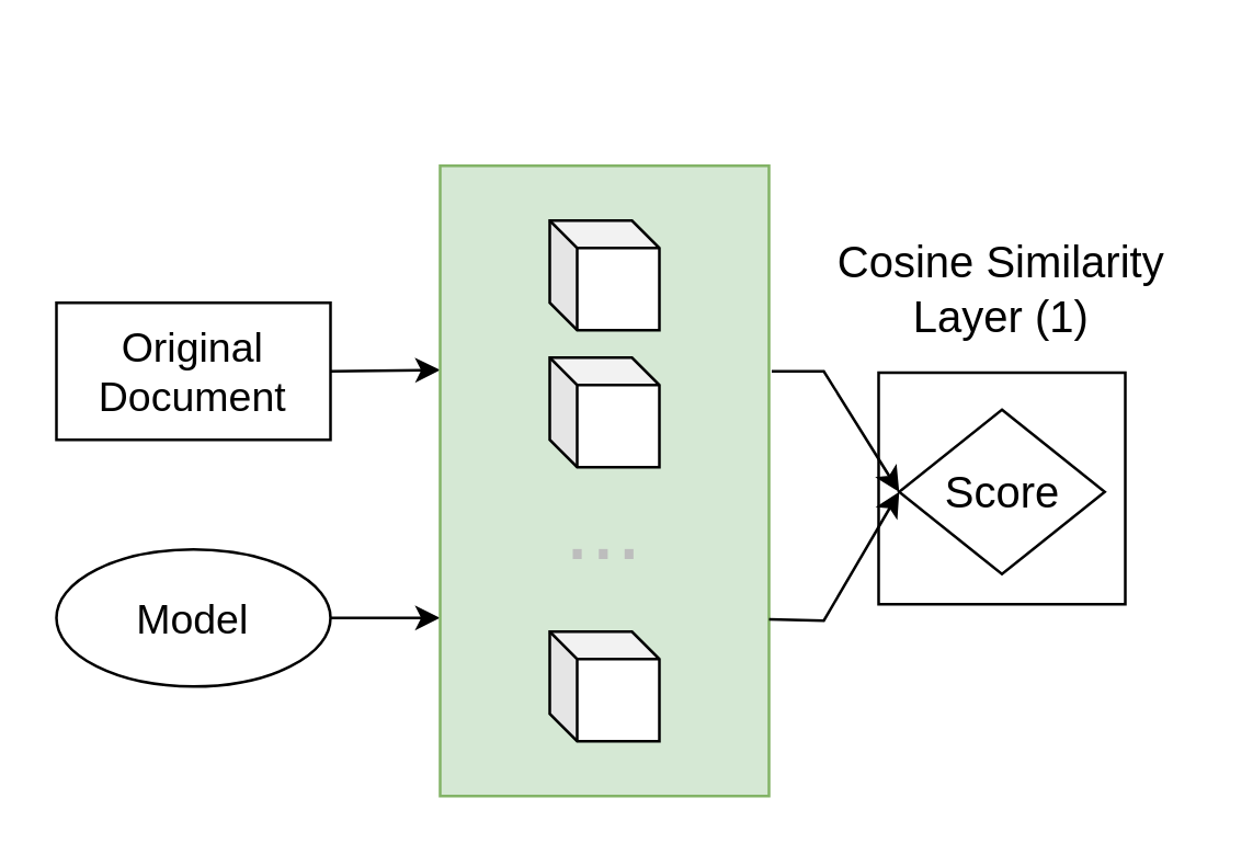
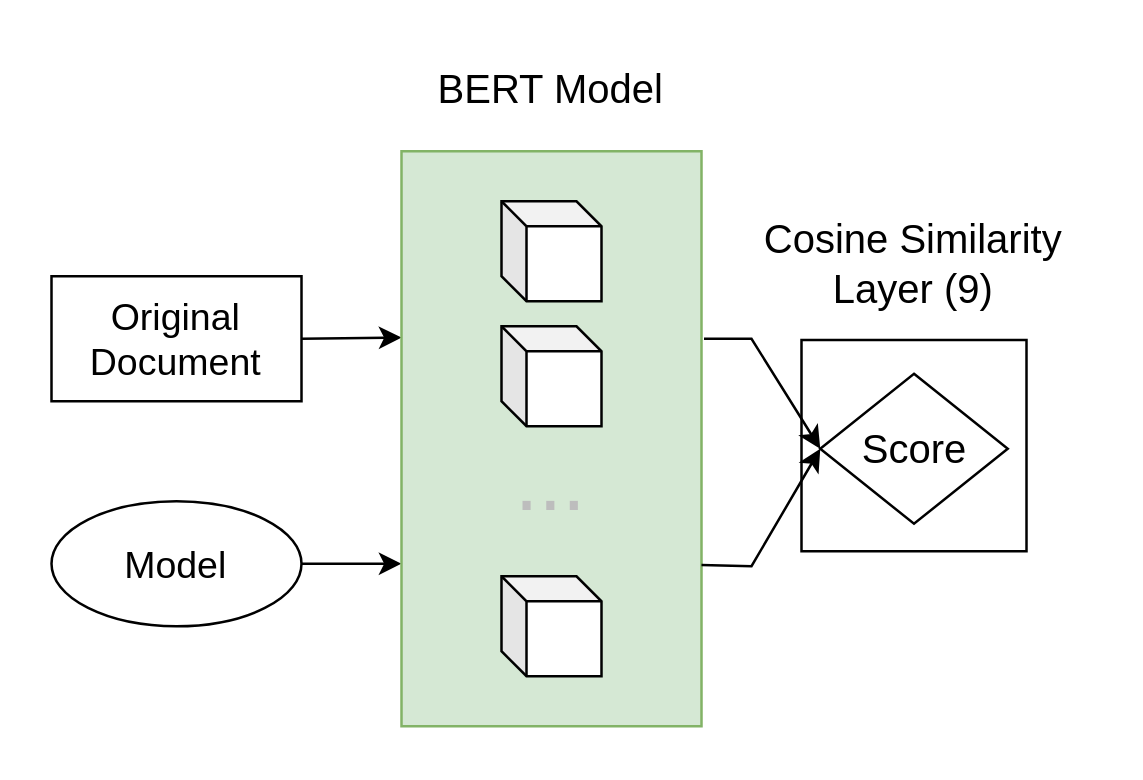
  <mxCell id="0" />
  <mxCell id="1" parent="0" />
  <mxCell id="2" value="" style="rounded=0;whiteSpace=wrap;html=1;" parent="1" vertex="1"><mxGeometry x="320" y="135.5" width="90" height="84.5" as="geometry" /></mxCell>
  <mxCell id="3" style="rounded=0;orthogonalLoop=1;jettySize=auto;html=1;endArrow=classic;endFill=1;exitX=1;exitY=0.5;exitDx=0;exitDy=0;" parent="1" source="4" edge="1"><mxGeometry relative="1" as="geometry"><mxPoint x="130.002" y="217.708" as="sourcePoint" /><mxPoint x="160" y="225" as="targetPoint" /></mxGeometry></mxCell>
  <mxCell id="4" value="&lt;font style=&quot;font-size: 15px;&quot;&gt;Model&lt;/font&gt;" style="ellipse;whiteSpace=wrap;html=1;" parent="1" vertex="1"><mxGeometry x="20" y="200" width="100" height="50" as="geometry" /></mxCell>
- <mxCell id="5" value="&lt;font style=&quot;font-size: 16px;&quot;&gt;Cosine Similarity Layer (1)&lt;/font&gt;" style="text;html=1;strokeColor=none;fillColor=none;align=center;verticalAlign=middle;whiteSpace=wrap;rounded=0;fontSize=14;" parent="1" vertex="1"><mxGeometry x="295" y="90" width="140" height="30" as="geometry" /></mxCell>
+ <mxCell id="5" value="&lt;font style=&quot;font-size: 16px;&quot;&gt;Cosine Similarity Layer (9)&lt;/font&gt;" style="text;html=1;strokeColor=none;fillColor=none;align=center;verticalAlign=middle;whiteSpace=wrap;rounded=0;fontSize=14;" parent="1" vertex="1"><mxGeometry x="295" y="90" width="140" height="30" as="geometry" /></mxCell>
  <mxCell id="6" value="&lt;font style=&quot;font-size: 16px;&quot;&gt;Score&lt;/font&gt;" style="rhombus;whiteSpace=wrap;html=1;" parent="1" vertex="1"><mxGeometry x="327.5" y="149" width="75" height="60" as="geometry" /></mxCell>
  <mxCell id="7" style="rounded=0;orthogonalLoop=1;jettySize=auto;html=1;exitX=1;exitY=0.5;exitDx=0;exitDy=0;entryX=0;entryY=0.25;entryDx=0;entryDy=0;" parent="1" source="8" edge="1"><mxGeometry relative="1" as="geometry"><mxPoint x="160" y="134.5" as="targetPoint" /></mxGeometry></mxCell>
  <mxCell id="8" value="&lt;font style=&quot;font-size: 15px;&quot;&gt;Original Document&lt;/font&gt;" style="whiteSpace=wrap;html=1;rounded=0;" parent="1" vertex="1"><mxGeometry x="20" y="110" width="100" height="50" as="geometry" /></mxCell>
  <mxCell id="9" style="rounded=0;orthogonalLoop=1;jettySize=auto;html=1;exitX=1;exitY=0.5;exitDx=0;exitDy=0;entryX=0;entryY=0.5;entryDx=0;entryDy=0;" edge="1" parent="1" target="6"><mxGeometry relative="1" as="geometry"><mxPoint x="281" y="135" as="sourcePoint" /><mxPoint x="321" y="134.5" as="targetPoint" /><Array as="points"><mxPoint x="300" y="135" /></Array></mxGeometry></mxCell>
  <mxCell id="10" value="" style="rounded=0;whiteSpace=wrap;html=1;fillColor=#d5e8d4;strokeColor=#82b366;" parent="1" vertex="1"><mxGeometry x="160" y="60" width="120" height="230" as="geometry" /></mxCell>
  <mxCell id="11" value="" style="shape=cube;whiteSpace=wrap;html=1;boundedLbl=1;backgroundOutline=1;darkOpacity=0.05;darkOpacity2=0.1;size=10;" parent="1" vertex="1"><mxGeometry x="200" y="80" width="40" height="40" as="geometry" /></mxCell>
  <mxCell id="12" value="" style="shape=cube;whiteSpace=wrap;html=1;boundedLbl=1;backgroundOutline=1;darkOpacity=0.05;darkOpacity2=0.1;size=10;" parent="1" vertex="1"><mxGeometry x="200" y="130" width="40" height="40" as="geometry" /></mxCell>
  <mxCell id="13" value="" style="shape=cube;whiteSpace=wrap;html=1;boundedLbl=1;backgroundOutline=1;darkOpacity=0.05;darkOpacity2=0.1;size=10;" parent="1" vertex="1"><mxGeometry x="200" y="230" width="40" height="40" as="geometry" /></mxCell>
+ <mxCell id="14" value="&lt;font style=&quot;font-size: 16px;&quot;&gt;BERT Model&lt;/font&gt;" style="text;html=1;strokeColor=none;fillColor=none;align=center;verticalAlign=middle;whiteSpace=wrap;rounded=0;fontSize=14;" parent="1" vertex="1"><mxGeometry x="150" y="20" width="140" height="30" as="geometry" /></mxCell>
  <mxCell id="15" style="rounded=0;orthogonalLoop=1;jettySize=auto;html=1;exitX=1;exitY=0.5;exitDx=0;exitDy=0;entryX=0;entryY=0.5;entryDx=0;entryDy=0;" edge="1" parent="1" target="6"><mxGeometry relative="1" as="geometry"><mxPoint x="280" y="225.5" as="sourcePoint" /><mxPoint x="320" y="225" as="targetPoint" /><Array as="points"><mxPoint x="300" y="226" /></Array></mxGeometry></mxCell>
  <mxCell id="16" value="..." style="text;html=1;strokeColor=none;fillColor=none;align=center;verticalAlign=bottom;whiteSpace=wrap;rounded=0;fontSize=34;fontColor=#BDBDBD;labelPosition=center;verticalLabelPosition=middle;" parent="1" vertex="1"><mxGeometry x="190" y="185" width="60" height="30" as="geometry" /></mxCell>
